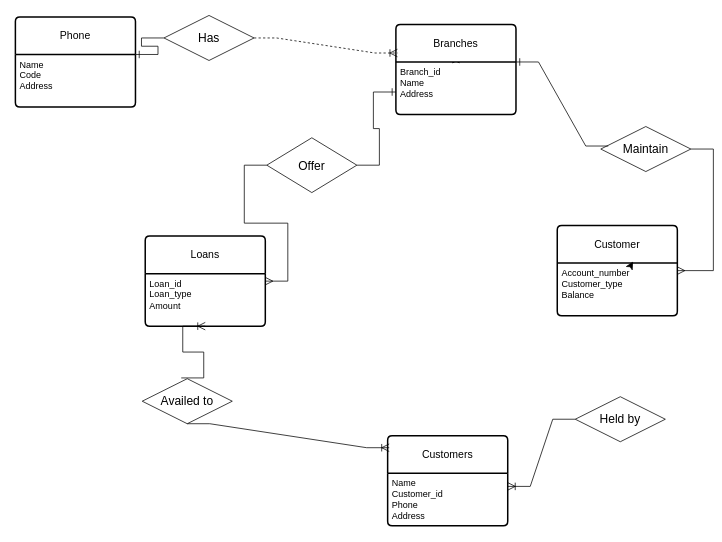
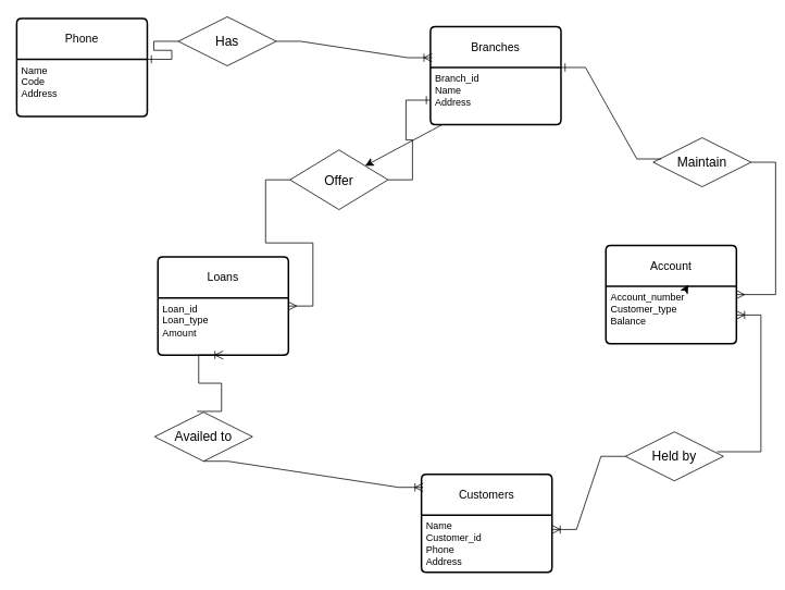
  <mxCell id="0" />
  <mxCell id="1" parent="0" />
- <mxCell id="2" style="edgeStyle=none;curved=1;rounded=0;orthogonalLoop=1;jettySize=auto;html=1;entryX=0.5;entryY=0.342;entryDx=0;entryDy=0;entryPerimeter=0;fontSize=12;startSize=8;endSize=8;" edge="1" parent="1" source="11" target="10"><mxGeometry relative="1" as="geometry" /></mxCell>
- <mxCell id="3" value="Customer" style="swimlane;childLayout=stackLayout;horizontal=1;startSize=50;horizontalStack=0;rounded=1;fontSize=14;fontStyle=0;strokeWidth=2;resizeParent=0;resizeLast=1;shadow=0;dashed=0;align=center;arcSize=4;whiteSpace=wrap;html=1;" vertex="1" parent="1"><mxGeometry x="742" y="300" width="160" height="120" as="geometry" /></mxCell>
+ <mxCell id="2" style="edgeStyle=none;curved=1;rounded=0;orthogonalLoop=1;jettySize=auto;html=1;fontSize=12;startSize=8;endSize=8;" edge="1" parent="1" source="11" target="15"><mxGeometry relative="1" as="geometry" /></mxCell>
+ <mxCell id="3" value="Account" style="swimlane;childLayout=stackLayout;horizontal=1;startSize=50;horizontalStack=0;rounded=1;fontSize=14;fontStyle=0;strokeWidth=2;resizeParent=0;resizeLast=1;shadow=0;dashed=0;align=center;arcSize=4;whiteSpace=wrap;html=1;" vertex="1" parent="1"><mxGeometry x="742" y="300" width="160" height="120" as="geometry" /></mxCell>
  <mxCell id="4" value="Account_number&lt;br&gt;Customer_type&lt;br&gt;Balance" style="align=left;strokeColor=none;fillColor=none;spacingLeft=4;fontSize=12;verticalAlign=top;resizable=0;rotatable=0;part=1;html=1;" vertex="1" parent="3"><mxGeometry y="50" width="160" height="70" as="geometry" /></mxCell>
  <mxCell id="5" style="edgeStyle=none;curved=1;rounded=0;orthogonalLoop=1;jettySize=auto;html=1;entryX=0.631;entryY=-0.029;entryDx=0;entryDy=0;entryPerimeter=0;fontSize=12;startSize=8;endSize=8;" edge="1" parent="3" source="4" target="4"><mxGeometry relative="1" as="geometry" /></mxCell>
  <mxCell id="6" value="Loans" style="swimlane;childLayout=stackLayout;horizontal=1;startSize=50;horizontalStack=0;rounded=1;fontSize=14;fontStyle=0;strokeWidth=2;resizeParent=0;resizeLast=1;shadow=0;dashed=0;align=center;arcSize=4;whiteSpace=wrap;html=1;" vertex="1" parent="1"><mxGeometry x="193" y="314" width="160" height="120" as="geometry" /></mxCell>
  <mxCell id="7" value="Loan_id&lt;br&gt;Loan_type&lt;br&gt;Amount" style="align=left;strokeColor=none;fillColor=none;spacingLeft=4;fontSize=12;verticalAlign=top;resizable=0;rotatable=0;part=1;html=1;" vertex="1" parent="6"><mxGeometry y="50" width="160" height="70" as="geometry" /></mxCell>
  <mxCell id="8" value="Customers" style="swimlane;childLayout=stackLayout;horizontal=1;startSize=50;horizontalStack=0;rounded=1;fontSize=14;fontStyle=0;strokeWidth=2;resizeParent=0;resizeLast=1;shadow=0;dashed=0;align=center;arcSize=4;whiteSpace=wrap;html=1;" vertex="1" parent="1"><mxGeometry x="516" y="580" width="160" height="120" as="geometry" /></mxCell>
  <mxCell id="9" value="Name&lt;br&gt;Customer_id&lt;br&gt;Phone&lt;br&gt;Address" style="align=left;strokeColor=none;fillColor=none;spacingLeft=4;fontSize=12;verticalAlign=top;resizable=0;rotatable=0;part=1;html=1;" vertex="1" parent="8"><mxGeometry y="50" width="160" height="70" as="geometry" /></mxCell>
  <mxCell id="10" value="Branches" style="swimlane;childLayout=stackLayout;horizontal=1;startSize=50;horizontalStack=0;rounded=1;fontSize=14;fontStyle=0;strokeWidth=2;resizeParent=0;resizeLast=1;shadow=0;dashed=0;align=center;arcSize=4;whiteSpace=wrap;html=1;" vertex="1" parent="1"><mxGeometry x="527" y="32" width="160" height="120" as="geometry" /></mxCell>
  <mxCell id="11" value="Branch_id&lt;br&gt;Name&lt;br&gt;Address" style="align=left;strokeColor=none;fillColor=none;spacingLeft=4;fontSize=12;verticalAlign=top;resizable=0;rotatable=0;part=1;html=1;" vertex="1" parent="10"><mxGeometry y="50" width="160" height="70" as="geometry" /></mxCell>
  <mxCell id="12" value="Phone" style="swimlane;childLayout=stackLayout;horizontal=1;startSize=50;horizontalStack=0;rounded=1;fontSize=14;fontStyle=0;strokeWidth=2;resizeParent=0;resizeLast=1;shadow=0;dashed=0;align=center;arcSize=4;whiteSpace=wrap;html=1;" vertex="1" parent="1"><mxGeometry x="20" y="22" width="160" height="120" as="geometry" /></mxCell>
  <mxCell id="13" value="Name&lt;br&gt;Code&lt;br&gt;Address" style="align=left;strokeColor=none;fillColor=none;spacingLeft=4;fontSize=12;verticalAlign=top;resizable=0;rotatable=0;part=1;html=1;" vertex="1" parent="12"><mxGeometry y="50" width="160" height="70" as="geometry" /></mxCell>
  <mxCell id="14" value="Has" style="shape=rhombus;perimeter=rhombusPerimeter;whiteSpace=wrap;html=1;align=center;fontSize=16;" vertex="1" parent="1"><mxGeometry x="218" y="20" width="120" height="60" as="geometry" /></mxCell>
  <mxCell id="15" value="Offer" style="shape=rhombus;perimeter=rhombusPerimeter;whiteSpace=wrap;html=1;align=center;fontSize=16;rotation=0;" vertex="1" parent="1"><mxGeometry x="355" y="183" width="120" height="73.02" as="geometry" /></mxCell>
  <mxCell id="16" value="Maintain" style="shape=rhombus;perimeter=rhombusPerimeter;whiteSpace=wrap;html=1;align=center;fontSize=16;rotation=0;" vertex="1" parent="1"><mxGeometry x="800" y="168" width="120" height="60" as="geometry" /></mxCell>
  <mxCell id="17" value="Held by" style="shape=rhombus;perimeter=rhombusPerimeter;whiteSpace=wrap;html=1;align=center;fontSize=16;rotation=0;" vertex="1" parent="1"><mxGeometry x="766" y="528" width="120" height="60" as="geometry" /></mxCell>
  <mxCell id="18" value="Availed to" style="shape=rhombus;perimeter=rhombusPerimeter;whiteSpace=wrap;html=1;align=center;fontSize=16;rotation=0;" vertex="1" parent="1"><mxGeometry x="189" y="504" width="120" height="60" as="geometry" /></mxCell>
- <mxCell id="19" value="" style="edgeStyle=entityRelationEdgeStyle;fontSize=12;html=1;endArrow=ERoneToMany;rounded=0;startSize=8;endSize=8;entryX=0.013;entryY=0.317;entryDx=0;entryDy=0;entryPerimeter=0;dashed=1;" edge="1" parent="1" source="14" target="10"><mxGeometry width="100" height="100" relative="1" as="geometry"><mxPoint x="206" y="80" as="sourcePoint" /><mxPoint x="520" y="70" as="targetPoint" /></mxGeometry></mxCell>
+ <mxCell id="19" value="" style="edgeStyle=entityRelationEdgeStyle;fontSize=12;html=1;endArrow=ERoneToMany;rounded=0;startSize=8;endSize=8;entryX=0.013;entryY=0.317;entryDx=0;entryDy=0;entryPerimeter=0;" edge="1" parent="1" source="14" target="10"><mxGeometry width="100" height="100" relative="1" as="geometry"><mxPoint x="206" y="80" as="sourcePoint" /><mxPoint x="520" y="70" as="targetPoint" /></mxGeometry></mxCell>
  <mxCell id="20" value="" style="edgeStyle=entityRelationEdgeStyle;fontSize=12;html=1;endArrow=ERone;endFill=1;rounded=0;startSize=8;endSize=8;entryX=1;entryY=0;entryDx=0;entryDy=0;" edge="1" parent="1" source="14" target="13"><mxGeometry width="100" height="100" relative="1" as="geometry"><mxPoint x="200" y="102" as="sourcePoint" /><mxPoint x="148" y="74" as="targetPoint" /></mxGeometry></mxCell>
  <mxCell id="21" value="" style="edgeStyle=entityRelationEdgeStyle;fontSize=12;html=1;endArrow=ERone;endFill=1;rounded=0;startSize=8;endSize=8;entryX=1;entryY=0;entryDx=0;entryDy=0;exitX=0.083;exitY=0.433;exitDx=0;exitDy=0;exitPerimeter=0;" edge="1" parent="1" source="16" target="11"><mxGeometry width="100" height="100" relative="1" as="geometry"><mxPoint x="722" y="214" as="sourcePoint" /><mxPoint x="822" y="114" as="targetPoint" /></mxGeometry></mxCell>
  <mxCell id="22" value="" style="edgeStyle=entityRelationEdgeStyle;fontSize=12;html=1;endArrow=ERmany;rounded=0;startSize=8;endSize=8;" edge="1" parent="1" source="15" target="6"><mxGeometry width="100" height="100" relative="1" as="geometry"><mxPoint x="202" y="278" as="sourcePoint" /><mxPoint x="302" y="178" as="targetPoint" /></mxGeometry></mxCell>
  <mxCell id="23" value="" style="edgeStyle=entityRelationEdgeStyle;fontSize=12;html=1;endArrow=ERone;endFill=1;rounded=0;startSize=8;endSize=8;exitX=1;exitY=0.5;exitDx=0;exitDy=0;" edge="1" parent="1" source="15"><mxGeometry width="100" height="100" relative="1" as="geometry"><mxPoint x="427" y="222" as="sourcePoint" /><mxPoint x="527" y="122" as="targetPoint" /></mxGeometry></mxCell>
  <mxCell id="24" value="" style="edgeStyle=entityRelationEdgeStyle;fontSize=12;html=1;endArrow=ERmany;rounded=0;startSize=8;endSize=8;" edge="1" parent="1" source="16" target="3"><mxGeometry width="100" height="100" relative="1" as="geometry"><mxPoint x="866" y="320" as="sourcePoint" /><mxPoint x="1007" y="365" as="targetPoint" /></mxGeometry></mxCell>
  <mxCell id="25" value="" style="edgeStyle=entityRelationEdgeStyle;fontSize=12;html=1;endArrow=ERoneToMany;rounded=0;startSize=8;endSize=8;entryX=0.5;entryY=1;entryDx=0;entryDy=0;exitX=0.433;exitY=-0.017;exitDx=0;exitDy=0;exitPerimeter=0;" edge="1" parent="1" source="18" target="7"><mxGeometry width="100" height="100" relative="1" as="geometry"><mxPoint x="236" y="500" as="sourcePoint" /><mxPoint x="157" y="460" as="targetPoint" /></mxGeometry></mxCell>
  <mxCell id="26" value="" style="edgeStyle=entityRelationEdgeStyle;fontSize=12;html=1;endArrow=ERoneToMany;rounded=0;startSize=8;endSize=8;entryX=0.013;entryY=0.133;entryDx=0;entryDy=0;entryPerimeter=0;exitX=0.5;exitY=1;exitDx=0;exitDy=0;" edge="1" parent="1" source="18" target="8"><mxGeometry width="100" height="100" relative="1" as="geometry"><mxPoint x="246" y="583" as="sourcePoint" /><mxPoint x="536" y="807" as="targetPoint" /></mxGeometry></mxCell>
+ <mxCell id="27" value="" style="edgeStyle=entityRelationEdgeStyle;fontSize=12;html=1;endArrow=ERoneToMany;rounded=0;startSize=8;endSize=8;exitX=0.936;exitY=0.406;exitDx=0;exitDy=0;exitPerimeter=0;" edge="1" parent="1" source="17" target="4"><mxGeometry width="100" height="100" relative="1" as="geometry"><mxPoint x="921" y="679" as="sourcePoint" /><mxPoint x="932" y="498" as="targetPoint" /></mxGeometry></mxCell>
  <mxCell id="28" value="" style="edgeStyle=entityRelationEdgeStyle;fontSize=12;html=1;endArrow=ERoneToMany;rounded=0;startSize=8;endSize=8;entryX=1;entryY=0.25;entryDx=0;entryDy=0;" edge="1" parent="1" source="17" target="9"><mxGeometry width="100" height="100" relative="1" as="geometry"><mxPoint x="680" y="712" as="sourcePoint" /><mxPoint x="780" y="612" as="targetPoint" /></mxGeometry></mxCell>
